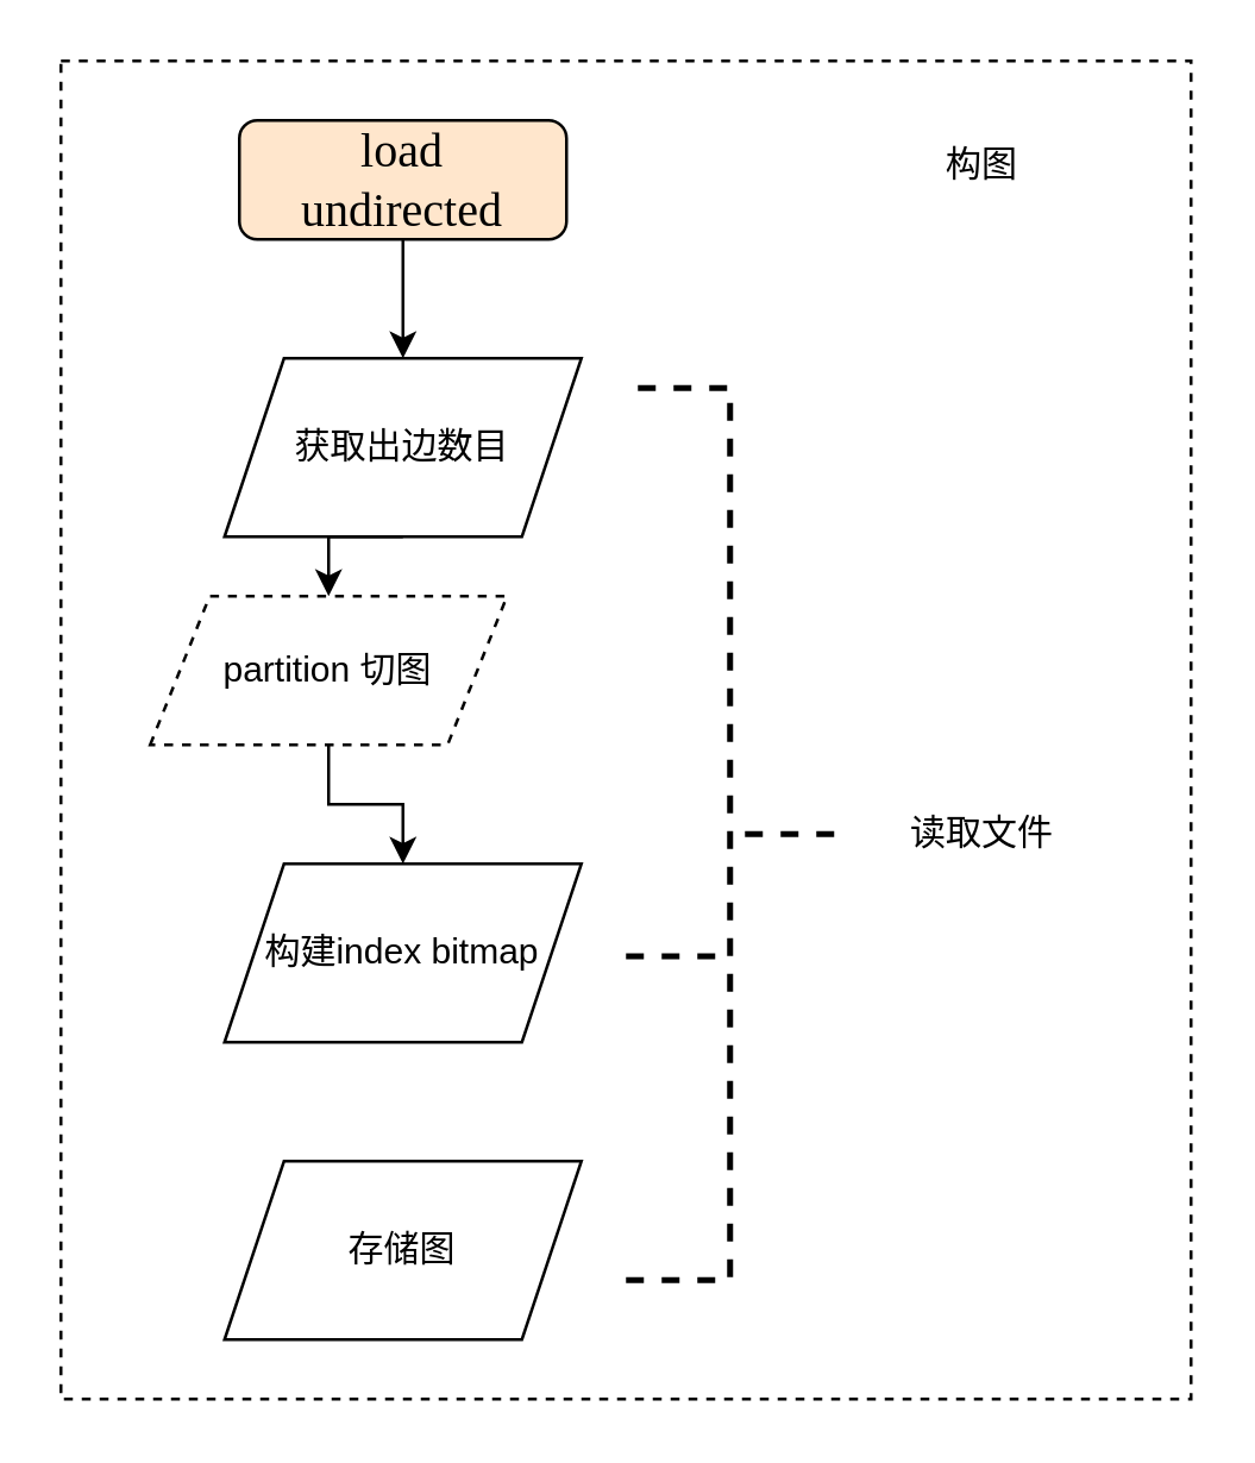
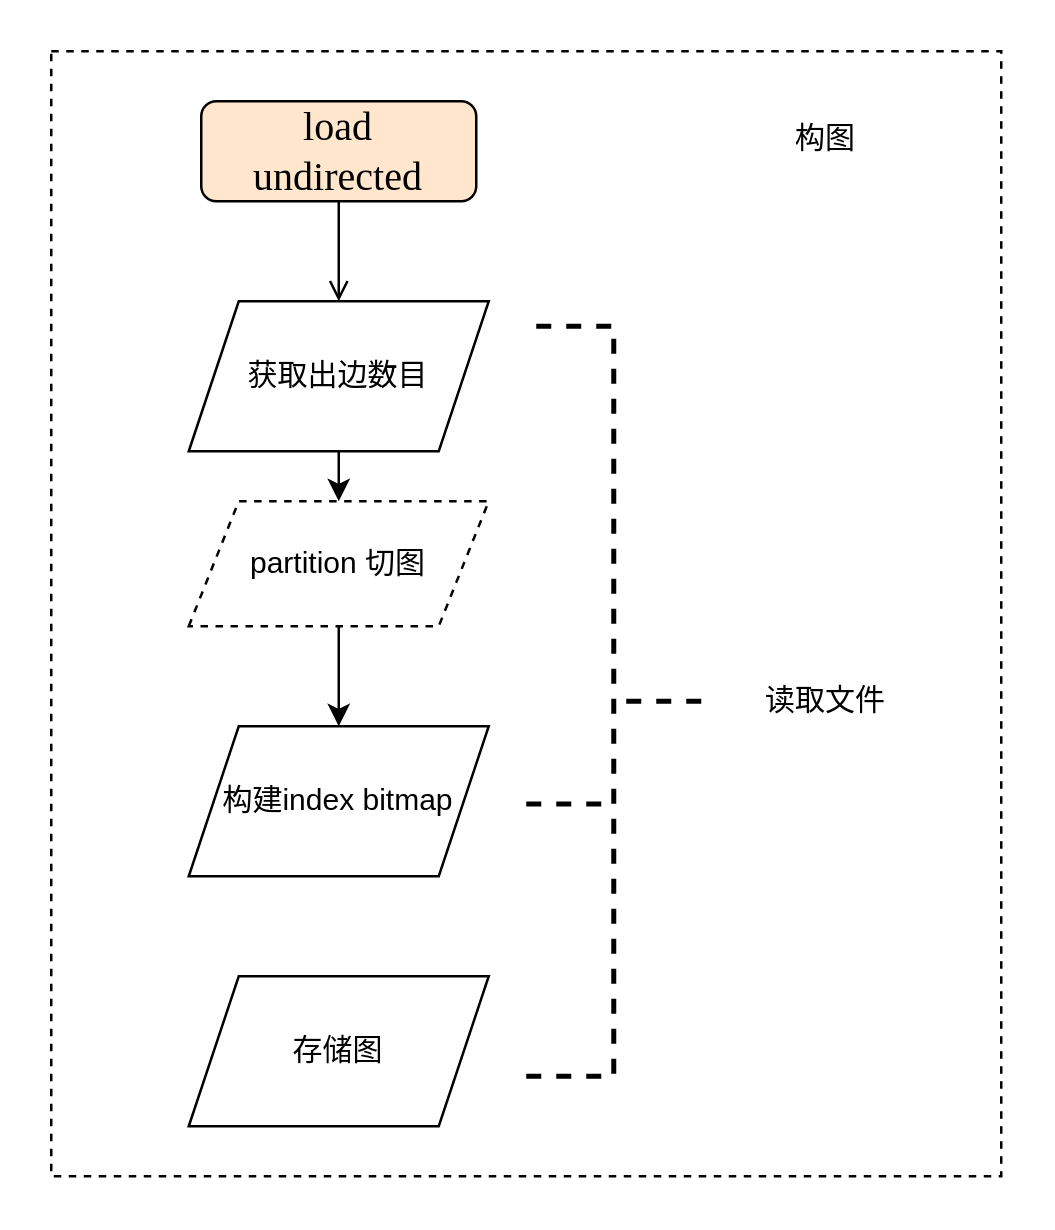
  <mxCell id="0" />
  <mxCell id="1" parent="0" />
  <mxCell id="2" value="" style="rounded=0;whiteSpace=wrap;html=1;dashed=1;" vertex="1" parent="1"><mxGeometry x="20" y="20" width="380" height="450" as="geometry" /></mxCell>
- <mxCell id="3" style="edgeStyle=orthogonalEdgeStyle;rounded=0;orthogonalLoop=1;jettySize=auto;html=1;exitX=0.5;exitY=1;exitDx=0;exitDy=0;entryX=0.5;entryY=0;entryDx=0;entryDy=0;" edge="1" parent="1" source="4" target="6"><mxGeometry relative="1" as="geometry" /></mxCell>
+ <mxCell id="3" style="edgeStyle=orthogonalEdgeStyle;rounded=0;orthogonalLoop=1;jettySize=auto;html=1;exitX=0.5;exitY=1;exitDx=0;exitDy=0;entryX=0.5;entryY=0;entryDx=0;entryDy=0;endArrow=open;" edge="1" parent="1" source="4" target="6"><mxGeometry relative="1" as="geometry" /></mxCell>
  <mxCell id="4" value="&lt;span style=&quot;text-align: start; font-size: 12pt; font-family: JingDongLangZhengTi;&quot; lang=&quot;EN-US&quot;&gt;load&lt;br&gt;undirected&lt;/span&gt;&lt;span style=&quot;font-size: medium; text-align: start;&quot;&gt;&lt;/span&gt;" style="rounded=1;whiteSpace=wrap;html=1;fillColor=#ffe6cc;" vertex="1" parent="1"><mxGeometry x="80" y="40" width="110" height="40" as="geometry" /></mxCell>
  <mxCell id="5" style="edgeStyle=orthogonalEdgeStyle;rounded=0;orthogonalLoop=1;jettySize=auto;html=1;exitX=0.5;exitY=1;exitDx=0;exitDy=0;entryX=0.5;entryY=0;entryDx=0;entryDy=0;" edge="1" parent="1" source="6" target="8"><mxGeometry relative="1" as="geometry" /></mxCell>
  <mxCell id="6" value="获取出边数目" style="shape=parallelogram;perimeter=parallelogramPerimeter;whiteSpace=wrap;html=1;fixedSize=1;" vertex="1" parent="1"><mxGeometry x="75" y="120" width="120" height="60" as="geometry" /></mxCell>
  <mxCell id="7" value="" style="edgeStyle=orthogonalEdgeStyle;rounded=0;orthogonalLoop=1;jettySize=auto;html=1;" edge="1" parent="1" source="8" target="9"><mxGeometry relative="1" as="geometry" /></mxCell>
- <mxCell id="8" value="partition 切图" style="shape=parallelogram;perimeter=parallelogramPerimeter;whiteSpace=wrap;html=1;fixedSize=1;dashed=1;" vertex="1" parent="1"><mxGeometry x="50" y="200" width="120" height="50" as="geometry" /></mxCell>
+ <mxCell id="8" value="partition 切图" style="shape=parallelogram;perimeter=parallelogramPerimeter;whiteSpace=wrap;html=1;fixedSize=1;dashed=1;" vertex="1" parent="1"><mxGeometry x="75" y="200" width="120" height="50" as="geometry" /></mxCell>
  <mxCell id="9" value="构建index bitmap" style="shape=parallelogram;perimeter=parallelogramPerimeter;whiteSpace=wrap;html=1;fixedSize=1;" vertex="1" parent="1"><mxGeometry x="75" y="290" width="120" height="60" as="geometry" /></mxCell>
  <mxCell id="10" value="存储图" style="shape=parallelogram;perimeter=parallelogramPerimeter;whiteSpace=wrap;html=1;fixedSize=1;" vertex="1" parent="1"><mxGeometry x="75" y="390" width="120" height="60" as="geometry" /></mxCell>
  <mxCell id="11" value="" style="strokeWidth=2;html=1;shape=mxgraph.flowchart.annotation_2;align=left;labelPosition=right;pointerEvents=1;dashed=1;rotation=-180;" vertex="1" parent="1"><mxGeometry x="210" y="130" width="70" height="300" as="geometry" /></mxCell>
  <mxCell id="12" value="" style="endArrow=none;html=1;rounded=0;exitX=1;exitY=0.323;exitDx=0;exitDy=0;exitPerimeter=0;entryX=0.543;entryY=0.323;entryDx=0;entryDy=0;entryPerimeter=0;dashed=1;strokeWidth=2;" edge="1" parent="1"><mxGeometry width="50" height="50" relative="1" as="geometry"><mxPoint x="210" y="321.1" as="sourcePoint" /><mxPoint x="241.99" y="321.1" as="targetPoint" /></mxGeometry></mxCell>
  <mxCell id="13" value="读取文件" style="text;html=1;strokeColor=none;fillColor=none;align=center;verticalAlign=middle;whiteSpace=wrap;rounded=0;dashed=1;" vertex="1" parent="1"><mxGeometry x="300" y="265" width="60" height="30" as="geometry" /></mxCell>
  <mxCell id="14" value="构图" style="text;html=1;strokeColor=none;fillColor=none;align=center;verticalAlign=middle;whiteSpace=wrap;rounded=0;dashed=1;" vertex="1" parent="1"><mxGeometry x="300" y="40" width="60" height="30" as="geometry" /></mxCell>
